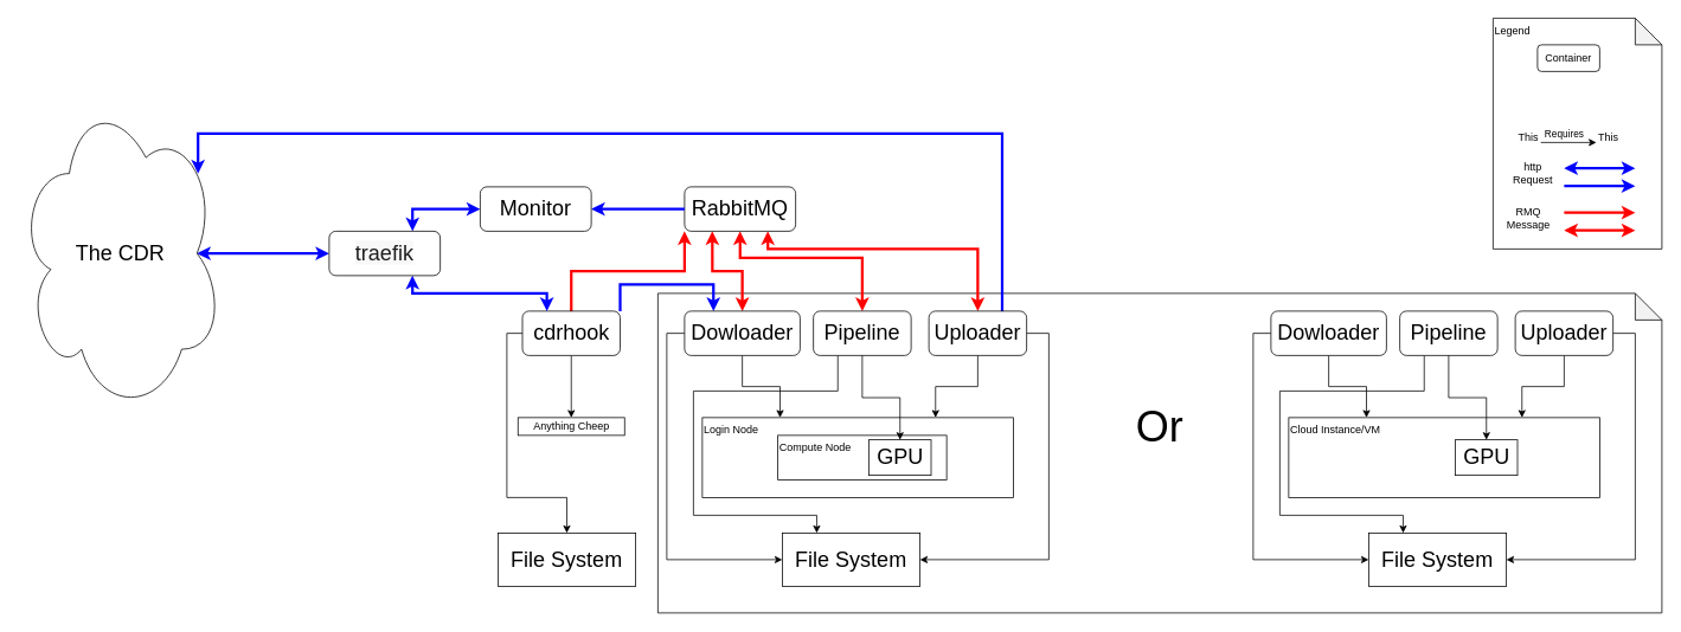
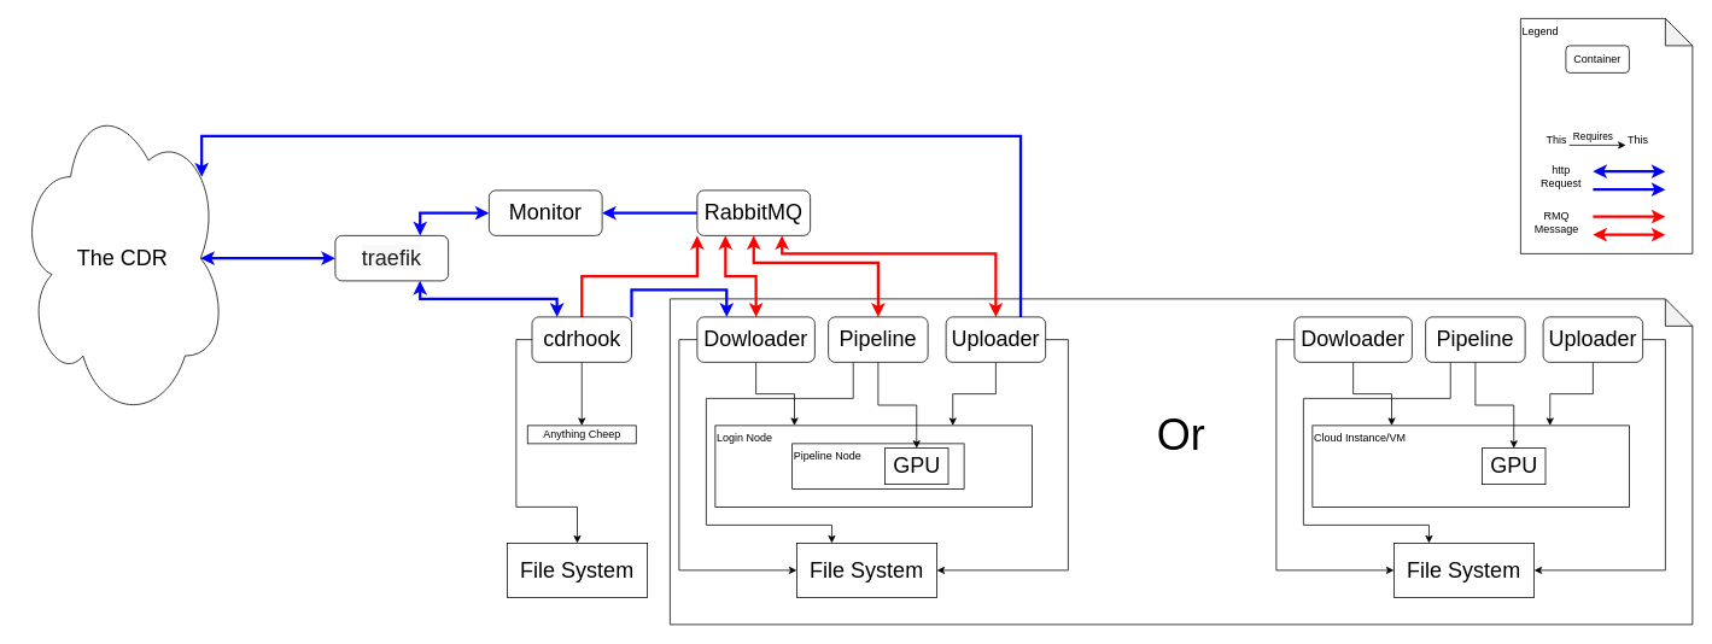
  <mxCell id="0" />
  <mxCell id="1" parent="0" />
  <mxCell id="2" value="" style="shape=note;whiteSpace=wrap;html=1;backgroundOutline=1;darkOpacity=0.05;" parent="1" vertex="1"><mxGeometry x="740" y="330" width="1130" height="360" as="geometry" /></mxCell>
  <mxCell id="3" value="Legend" style="shape=note;whiteSpace=wrap;html=1;backgroundOutline=1;darkOpacity=0.05;align=left;verticalAlign=top;" parent="1" vertex="1"><mxGeometry x="1680" y="20" width="190" height="260" as="geometry" /></mxCell>
  <mxCell id="4" style="edgeStyle=orthogonalEdgeStyle;rounded=0;orthogonalLoop=1;jettySize=auto;html=1;entryX=0.5;entryY=0;entryDx=0;entryDy=0;" parent="1" source="8" target="23" edge="1"><mxGeometry relative="1" as="geometry"><Array as="points"><mxPoint x="570" y="375" /><mxPoint x="570" y="560" /><mxPoint x="638" y="560" /></Array></mxGeometry></mxCell>
  <mxCell id="5" style="edgeStyle=orthogonalEdgeStyle;rounded=0;orthogonalLoop=1;jettySize=auto;html=1;entryX=0.5;entryY=0;entryDx=0;entryDy=0;" parent="1" source="8" target="37" edge="1"><mxGeometry relative="1" as="geometry" /></mxCell>
  <mxCell id="6" style="edgeStyle=orthogonalEdgeStyle;rounded=0;orthogonalLoop=1;jettySize=auto;html=1;exitX=0.5;exitY=0;exitDx=0;exitDy=0;entryX=0;entryY=1;entryDx=0;entryDy=0;strokeColor=#FF0000;strokeWidth=3;" parent="1" source="8" target="21" edge="1"><mxGeometry relative="1" as="geometry" /></mxCell>
  <mxCell id="7" style="edgeStyle=orthogonalEdgeStyle;rounded=0;orthogonalLoop=1;jettySize=auto;html=1;entryX=0.25;entryY=0;entryDx=0;entryDy=0;strokeWidth=3;strokeColor=#0000FF;exitX=1;exitY=0;exitDx=0;exitDy=0;" edge="1" parent="1" source="8" target="12"><mxGeometry relative="1" as="geometry"><Array as="points"><mxPoint x="698" y="320" /><mxPoint x="803" y="320" /></Array></mxGeometry></mxCell>
  <mxCell id="8" value="cdrhook" style="rounded=1;whiteSpace=wrap;html=1;fontSize=24;" parent="1" vertex="1"><mxGeometry x="587.5" y="350" width="110" height="50" as="geometry" /></mxCell>
  <mxCell id="9" style="edgeStyle=orthogonalEdgeStyle;rounded=0;orthogonalLoop=1;jettySize=auto;html=1;entryX=0;entryY=0.5;entryDx=0;entryDy=0;" parent="1" source="12" target="22" edge="1"><mxGeometry relative="1" as="geometry"><Array as="points"><mxPoint x="750" y="375" /><mxPoint x="750" y="630" /></Array></mxGeometry></mxCell>
  <mxCell id="10" style="edgeStyle=orthogonalEdgeStyle;rounded=0;orthogonalLoop=1;jettySize=auto;html=1;entryX=0.25;entryY=0;entryDx=0;entryDy=0;" parent="1" source="12" target="33" edge="1"><mxGeometry relative="1" as="geometry" /></mxCell>
  <mxCell id="11" style="edgeStyle=orthogonalEdgeStyle;rounded=0;orthogonalLoop=1;jettySize=auto;html=1;entryX=0.25;entryY=1;entryDx=0;entryDy=0;startArrow=classic;startFill=1;strokeWidth=3;strokeColor=#FF0000;" parent="1" source="12" target="21" edge="1"><mxGeometry relative="1" as="geometry" /></mxCell>
  <mxCell id="12" value="Dowloader" style="rounded=1;whiteSpace=wrap;html=1;fontSize=24;" parent="1" vertex="1"><mxGeometry x="770" y="350" width="130" height="50" as="geometry" /></mxCell>
  <mxCell id="13" style="edgeStyle=orthogonalEdgeStyle;rounded=0;orthogonalLoop=1;jettySize=auto;html=1;entryX=0.25;entryY=0;entryDx=0;entryDy=0;exitX=0.25;exitY=1;exitDx=0;exitDy=0;" parent="1" source="15" target="22" edge="1"><mxGeometry relative="1" as="geometry"><Array as="points"><mxPoint x="943" y="440" /><mxPoint x="780" y="440" /><mxPoint x="780" y="580" /><mxPoint x="919" y="580" /></Array></mxGeometry></mxCell>
  <mxCell id="14" style="edgeStyle=orthogonalEdgeStyle;rounded=0;orthogonalLoop=1;jettySize=auto;html=1;entryX=0.5;entryY=1;entryDx=0;entryDy=0;strokeColor=#FF0000;strokeWidth=3;startArrow=classic;startFill=1;" parent="1" source="15" target="21" edge="1"><mxGeometry relative="1" as="geometry"><Array as="points"><mxPoint x="970" y="290" /><mxPoint x="833" y="290" /></Array></mxGeometry></mxCell>
  <mxCell id="15" value="Pipeline" style="rounded=1;whiteSpace=wrap;html=1;fontSize=24;" parent="1" vertex="1"><mxGeometry x="915" y="350" width="110" height="50" as="geometry" /></mxCell>
  <mxCell id="16" style="edgeStyle=orthogonalEdgeStyle;rounded=0;orthogonalLoop=1;jettySize=auto;html=1;entryX=1;entryY=0.5;entryDx=0;entryDy=0;" parent="1" source="20" target="22" edge="1"><mxGeometry relative="1" as="geometry"><Array as="points"><mxPoint x="1180" y="375" /><mxPoint x="1180" y="630" /></Array></mxGeometry></mxCell>
  <mxCell id="17" style="edgeStyle=orthogonalEdgeStyle;rounded=0;orthogonalLoop=1;jettySize=auto;html=1;entryX=0.75;entryY=0;entryDx=0;entryDy=0;" parent="1" source="20" target="33" edge="1"><mxGeometry relative="1" as="geometry" /></mxCell>
  <mxCell id="18" style="edgeStyle=orthogonalEdgeStyle;rounded=0;orthogonalLoop=1;jettySize=auto;html=1;entryX=0.75;entryY=1;entryDx=0;entryDy=0;startArrow=classic;startFill=1;strokeColor=#FF0000;strokeWidth=3;" parent="1" source="20" target="21" edge="1"><mxGeometry relative="1" as="geometry"><Array as="points"><mxPoint x="1100" y="280" /><mxPoint x="864" y="280" /></Array></mxGeometry></mxCell>
  <mxCell id="19" style="edgeStyle=orthogonalEdgeStyle;rounded=0;orthogonalLoop=1;jettySize=auto;html=1;entryX=0.88;entryY=0.25;entryDx=0;entryDy=0;exitX=0.75;exitY=0;exitDx=0;exitDy=0;entryPerimeter=0;startArrow=none;startFill=0;strokeColor=#0000FF;strokeWidth=3;endArrow=classic;endFill=1;" parent="1" source="20" target="59" edge="1"><mxGeometry relative="1" as="geometry"><Array as="points"><mxPoint x="1128" y="150" /><mxPoint x="222" y="150" /></Array></mxGeometry></mxCell>
  <mxCell id="20" value="Uploader" style="rounded=1;whiteSpace=wrap;html=1;fontSize=24;" parent="1" vertex="1"><mxGeometry x="1045" y="350" width="110" height="50" as="geometry" /></mxCell>
  <mxCell id="21" value="RabbitMQ" style="rounded=1;whiteSpace=wrap;html=1;fontSize=24;" parent="1" vertex="1"><mxGeometry x="770" y="210" width="125" height="50" as="geometry" /></mxCell>
  <mxCell id="22" value="File System" style="rounded=0;whiteSpace=wrap;html=1;fontSize=24;" parent="1" vertex="1"><mxGeometry x="880" y="600" width="155" height="60" as="geometry" /></mxCell>
  <mxCell id="23" value="File System" style="rounded=0;whiteSpace=wrap;html=1;fontSize=24;" parent="1" vertex="1"><mxGeometry x="560" y="600" width="155" height="60" as="geometry" /></mxCell>
  <mxCell id="24" value="Container" style="rounded=1;whiteSpace=wrap;html=1;" parent="1" vertex="1"><mxGeometry x="1730" y="50" width="70" height="30" as="geometry" /></mxCell>
  <mxCell id="25" style="edgeStyle=orthogonalEdgeStyle;rounded=0;orthogonalLoop=1;jettySize=auto;html=1;entryX=0;entryY=0.5;entryDx=0;entryDy=0;strokeWidth=3;strokeColor=#0000FF;startArrow=classic;startFill=1;exitX=0.75;exitY=0;exitDx=0;exitDy=0;" parent="1" source="28" target="58" edge="1"><mxGeometry relative="1" as="geometry" /></mxCell>
  <mxCell id="26" style="edgeStyle=orthogonalEdgeStyle;rounded=0;orthogonalLoop=1;jettySize=auto;html=1;entryX=0.25;entryY=0;entryDx=0;entryDy=0;strokeWidth=3;strokeColor=#0000FF;exitX=0.75;exitY=1;exitDx=0;exitDy=0;startArrow=classic;startFill=1;" parent="1" source="28" target="8" edge="1"><mxGeometry relative="1" as="geometry" /></mxCell>
  <mxCell id="27" style="edgeStyle=orthogonalEdgeStyle;rounded=0;orthogonalLoop=1;jettySize=auto;html=1;startArrow=classic;startFill=1;strokeColor=#0000FF;strokeWidth=3;entryX=0.875;entryY=0.5;entryDx=0;entryDy=0;entryPerimeter=0;" edge="1" parent="1" source="28" target="59"><mxGeometry relative="1" as="geometry" /></mxCell>
  <mxCell id="28" value="&lt;span style=&quot;color: rgb(29, 28, 29); font-family: Slack-Lato, Slack-Fractions, appleLogo, sans-serif; font-variant-ligatures: common-ligatures; orphans: 2; text-align: left; widows: 2; background-color: rgb(248, 248, 248); text-decoration-thickness: initial; text-decoration-style: initial; text-decoration-color: initial;&quot;&gt;&lt;font style=&quot;font-size: 24px;&quot;&gt;traefik&lt;/font&gt;&lt;/span&gt;" style="rounded=1;whiteSpace=wrap;html=1;fontSize=24;" parent="1" vertex="1"><mxGeometry x="370" y="260" width="125" height="50" as="geometry" /></mxCell>
  <mxCell id="29" value="" style="endArrow=classic;html=1;rounded=0;" parent="1" edge="1"><mxGeometry width="50" height="50" relative="1" as="geometry"><mxPoint x="1733.75" y="160" as="sourcePoint" /><mxPoint x="1796.25" y="160" as="targetPoint" /></mxGeometry></mxCell>
  <mxCell id="30" value="Requires" style="edgeLabel;html=1;align=center;verticalAlign=middle;resizable=0;points=[];" parent="29" vertex="1" connectable="0"><mxGeometry x="-0.31" y="-3" relative="1" as="geometry"><mxPoint x="4" y="-13" as="offset" /></mxGeometry></mxCell>
  <mxCell id="31" value="This" style="text;html=1;align=center;verticalAlign=middle;whiteSpace=wrap;rounded=0;" parent="1" vertex="1"><mxGeometry x="1690" y="140" width="60" height="30" as="geometry" /></mxCell>
  <mxCell id="32" value="This" style="text;html=1;align=center;verticalAlign=middle;whiteSpace=wrap;rounded=0;" parent="1" vertex="1"><mxGeometry x="1780" y="140" width="60" height="30" as="geometry" /></mxCell>
  <mxCell id="33" value="Login Node" style="rounded=0;whiteSpace=wrap;html=1;verticalAlign=top;align=left;" parent="1" vertex="1"><mxGeometry x="790" y="470" width="350" height="90" as="geometry" /></mxCell>
- <mxCell id="34" value="Compute Node" style="rounded=0;whiteSpace=wrap;html=1;verticalAlign=top;align=left;" parent="1" vertex="1"><mxGeometry x="875" y="490" width="190" height="50" as="geometry" /></mxCell>
+ <mxCell id="34" value="Pipeline Node" style="rounded=0;whiteSpace=wrap;html=1;verticalAlign=top;align=left;" parent="1" vertex="1"><mxGeometry x="875" y="490" width="190" height="50" as="geometry" /></mxCell>
  <mxCell id="35" value="GPU" style="rounded=0;whiteSpace=wrap;html=1;fontSize=24;" parent="1" vertex="1"><mxGeometry x="977.5" y="495" width="70" height="40" as="geometry" /></mxCell>
  <mxCell id="36" style="edgeStyle=orthogonalEdgeStyle;rounded=0;orthogonalLoop=1;jettySize=auto;html=1;entryX=0.5;entryY=0;entryDx=0;entryDy=0;" parent="1" source="15" target="35" edge="1"><mxGeometry relative="1" as="geometry" /></mxCell>
  <mxCell id="37" value="Anything Cheep" style="rounded=0;whiteSpace=wrap;html=1;" parent="1" vertex="1"><mxGeometry x="582.5" y="470" width="120" height="20" as="geometry" /></mxCell>
  <mxCell id="38" value="Or" style="text;html=1;align=center;verticalAlign=middle;whiteSpace=wrap;rounded=0;fontSize=48;" parent="1" vertex="1"><mxGeometry x="1275" y="465" width="60" height="30" as="geometry" /></mxCell>
  <mxCell id="39" style="edgeStyle=orthogonalEdgeStyle;rounded=0;orthogonalLoop=1;jettySize=auto;html=1;entryX=0;entryY=0.5;entryDx=0;entryDy=0;" parent="1" source="41" target="47" edge="1"><mxGeometry relative="1" as="geometry"><Array as="points"><mxPoint x="1410" y="375" /><mxPoint x="1410" y="630" /></Array></mxGeometry></mxCell>
  <mxCell id="40" style="edgeStyle=orthogonalEdgeStyle;rounded=0;orthogonalLoop=1;jettySize=auto;html=1;entryX=0.25;entryY=0;entryDx=0;entryDy=0;" parent="1" source="41" target="48" edge="1"><mxGeometry relative="1" as="geometry" /></mxCell>
  <mxCell id="41" value="Dowloader" style="rounded=1;whiteSpace=wrap;html=1;fontSize=24;" parent="1" vertex="1"><mxGeometry x="1430" y="350" width="130" height="50" as="geometry" /></mxCell>
  <mxCell id="42" style="edgeStyle=orthogonalEdgeStyle;rounded=0;orthogonalLoop=1;jettySize=auto;html=1;entryX=0.25;entryY=0;entryDx=0;entryDy=0;exitX=0.25;exitY=1;exitDx=0;exitDy=0;" parent="1" source="43" target="47" edge="1"><mxGeometry relative="1" as="geometry"><Array as="points"><mxPoint x="1603" y="440" /><mxPoint x="1440" y="440" /><mxPoint x="1440" y="580" /><mxPoint x="1579" y="580" /></Array></mxGeometry></mxCell>
  <mxCell id="43" value="Pipeline" style="rounded=1;whiteSpace=wrap;html=1;fontSize=24;" parent="1" vertex="1"><mxGeometry x="1575" y="350" width="110" height="50" as="geometry" /></mxCell>
  <mxCell id="44" style="edgeStyle=orthogonalEdgeStyle;rounded=0;orthogonalLoop=1;jettySize=auto;html=1;entryX=1;entryY=0.5;entryDx=0;entryDy=0;" parent="1" source="46" target="47" edge="1"><mxGeometry relative="1" as="geometry"><Array as="points"><mxPoint x="1840" y="375" /><mxPoint x="1840" y="630" /></Array></mxGeometry></mxCell>
  <mxCell id="45" style="edgeStyle=orthogonalEdgeStyle;rounded=0;orthogonalLoop=1;jettySize=auto;html=1;entryX=0.75;entryY=0;entryDx=0;entryDy=0;" parent="1" source="46" target="48" edge="1"><mxGeometry relative="1" as="geometry" /></mxCell>
  <mxCell id="46" value="Uploader" style="rounded=1;whiteSpace=wrap;html=1;fontSize=24;" parent="1" vertex="1"><mxGeometry x="1705" y="350" width="110" height="50" as="geometry" /></mxCell>
  <mxCell id="47" value="File System" style="rounded=0;whiteSpace=wrap;html=1;fontSize=24;" parent="1" vertex="1"><mxGeometry x="1540" y="600" width="155" height="60" as="geometry" /></mxCell>
  <mxCell id="48" value="Cloud Instance/VM" style="rounded=0;whiteSpace=wrap;html=1;verticalAlign=top;align=left;" parent="1" vertex="1"><mxGeometry x="1450" y="470" width="350" height="90" as="geometry" /></mxCell>
  <mxCell id="49" value="GPU" style="rounded=0;whiteSpace=wrap;html=1;fontSize=24;" parent="1" vertex="1"><mxGeometry x="1637.5" y="495" width="70" height="40" as="geometry" /></mxCell>
  <mxCell id="50" style="edgeStyle=orthogonalEdgeStyle;rounded=0;orthogonalLoop=1;jettySize=auto;html=1;entryX=0.5;entryY=0;entryDx=0;entryDy=0;" parent="1" source="43" target="49" edge="1"><mxGeometry relative="1" as="geometry" /></mxCell>
  <mxCell id="51" value="" style="endArrow=classic;html=1;rounded=0;strokeWidth=3;strokeColor=#0000FF;" parent="1" edge="1"><mxGeometry width="50" height="50" relative="1" as="geometry"><mxPoint x="1760" y="209" as="sourcePoint" /><mxPoint x="1840" y="209" as="targetPoint" /></mxGeometry></mxCell>
  <mxCell id="52" value="" style="endArrow=classic;html=1;rounded=0;strokeWidth=3;strokeColor=#FF0000;" parent="1" edge="1"><mxGeometry width="50" height="50" relative="1" as="geometry"><mxPoint x="1760" y="239" as="sourcePoint" /><mxPoint x="1840" y="239" as="targetPoint" /></mxGeometry></mxCell>
  <mxCell id="53" value="" style="endArrow=classic;html=1;rounded=0;strokeWidth=3;strokeColor=#0000FF;startArrow=classic;startFill=1;" parent="1" edge="1"><mxGeometry width="50" height="50" relative="1" as="geometry"><mxPoint x="1760" y="189" as="sourcePoint" /><mxPoint x="1840" y="189" as="targetPoint" /></mxGeometry></mxCell>
  <mxCell id="54" value="" style="endArrow=classic;html=1;rounded=0;strokeWidth=3;strokeColor=#FF0000;startArrow=classic;startFill=1;" parent="1" edge="1"><mxGeometry width="50" height="50" relative="1" as="geometry"><mxPoint x="1760" y="259" as="sourcePoint" /><mxPoint x="1840" y="259" as="targetPoint" /></mxGeometry></mxCell>
  <mxCell id="55" value="http Request" style="text;html=1;align=center;verticalAlign=middle;whiteSpace=wrap;rounded=0;" parent="1" vertex="1"><mxGeometry x="1695" y="180" width="60" height="30" as="geometry" /></mxCell>
  <mxCell id="56" value="RMQ Message" style="text;html=1;align=center;verticalAlign=middle;whiteSpace=wrap;rounded=0;" parent="1" vertex="1"><mxGeometry x="1690" y="230" width="60" height="30" as="geometry" /></mxCell>
  <mxCell id="57" style="edgeStyle=orthogonalEdgeStyle;rounded=0;orthogonalLoop=1;jettySize=auto;html=1;entryX=0;entryY=0.5;entryDx=0;entryDy=0;strokeWidth=3;strokeColor=#0000FF;startArrow=classic;startFill=1;endArrow=none;endFill=0;" parent="1" source="58" target="21" edge="1"><mxGeometry relative="1" as="geometry" /></mxCell>
  <mxCell id="58" value="Monitor" style="rounded=1;whiteSpace=wrap;html=1;fontSize=24;" parent="1" vertex="1"><mxGeometry x="540" y="210" width="125" height="50" as="geometry" /></mxCell>
  <mxCell id="59" value="The CDR" style="ellipse;shape=cloud;whiteSpace=wrap;html=1;fontSize=24;" vertex="1" parent="1"><mxGeometry x="20" y="105" width="230" height="360" as="geometry" /></mxCell>
